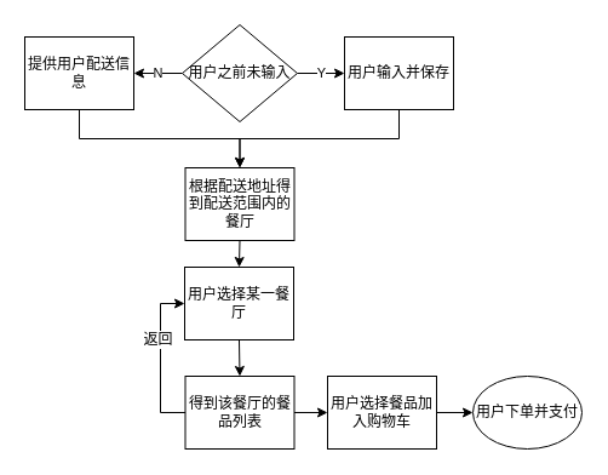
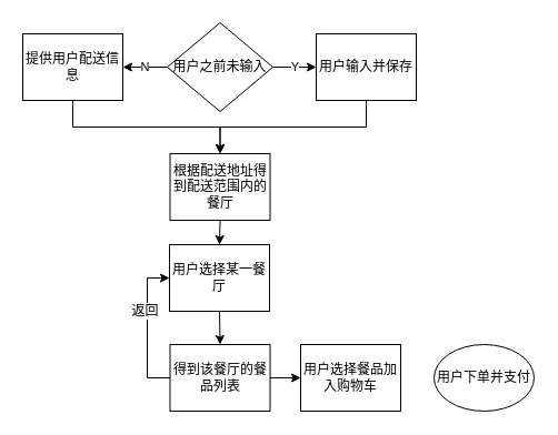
  <mxCell id="0" />
  <mxCell id="1" parent="0" />
  <mxCell id="2" value="N" style="edgeStyle=orthogonalEdgeStyle;rounded=0;orthogonalLoop=1;jettySize=auto;html=1;exitX=0;exitY=0.5;exitDx=0;exitDy=0;entryX=1;entryY=0.5;entryDx=0;entryDy=0;" edge="1" parent="1" source="4" target="6"><mxGeometry relative="1" as="geometry" /></mxCell>
  <mxCell id="3" value="Y" style="edgeStyle=orthogonalEdgeStyle;rounded=0;orthogonalLoop=1;jettySize=auto;html=1;exitX=1;exitY=0.5;exitDx=0;exitDy=0;entryX=0;entryY=0.5;entryDx=0;entryDy=0;" edge="1" parent="1" source="4" target="8"><mxGeometry relative="1" as="geometry" /></mxCell>
  <mxCell id="4" value="用户之前未输入" style="rhombus;whiteSpace=wrap;html=1;" vertex="1" parent="1"><mxGeometry x="150" y="20" width="95" height="80" as="geometry" /></mxCell>
  <mxCell id="5" style="edgeStyle=orthogonalEdgeStyle;rounded=0;orthogonalLoop=1;jettySize=auto;html=1;exitX=0.5;exitY=1;exitDx=0;exitDy=0;entryX=0.5;entryY=0;entryDx=0;entryDy=0;" edge="1" parent="1" source="6" target="10"><mxGeometry relative="1" as="geometry" /></mxCell>
  <mxCell id="6" value="提供用户配送信息" style="rounded=0;whiteSpace=wrap;html=1;" vertex="1" parent="1"><mxGeometry x="20" y="30" width="90" height="60" as="geometry" /></mxCell>
  <mxCell id="7" style="edgeStyle=orthogonalEdgeStyle;rounded=0;orthogonalLoop=1;jettySize=auto;html=1;exitX=0.5;exitY=1;exitDx=0;exitDy=0;entryX=0.5;entryY=0;entryDx=0;entryDy=0;" edge="1" parent="1" source="8" target="10"><mxGeometry relative="1" as="geometry" /></mxCell>
  <mxCell id="8" value="用户输入并保存" style="rounded=0;whiteSpace=wrap;html=1;" vertex="1" parent="1"><mxGeometry x="284" y="30" width="90" height="60" as="geometry" /></mxCell>
  <mxCell id="9" style="edgeStyle=orthogonalEdgeStyle;rounded=0;orthogonalLoop=1;jettySize=auto;html=1;exitX=0.5;exitY=1;exitDx=0;exitDy=0;entryX=0.5;entryY=0;entryDx=0;entryDy=0;" edge="1" parent="1" source="10" target="16"><mxGeometry relative="1" as="geometry" /></mxCell>
  <mxCell id="10" value="根据配送地址得到配送范围内的餐厅" style="rounded=0;whiteSpace=wrap;html=1;" vertex="1" parent="1"><mxGeometry x="152.5" y="138" width="90" height="60" as="geometry" /></mxCell>
  <mxCell id="11" style="edgeStyle=orthogonalEdgeStyle;rounded=0;orthogonalLoop=1;jettySize=auto;html=1;exitX=0;exitY=0.5;exitDx=0;exitDy=0;entryX=0;entryY=0.5;entryDx=0;entryDy=0;" edge="1" parent="1" source="14" target="16"><mxGeometry relative="1" as="geometry" /></mxCell>
  <mxCell id="12" value="返回" style="text;html=1;align=center;verticalAlign=middle;resizable=0;points=[];labelBackgroundColor=#ffffff;" vertex="1" connectable="0" parent="11"><mxGeometry x="0.234" y="3" relative="1" as="geometry"><mxPoint as="offset" /></mxGeometry></mxCell>
  <mxCell id="13" style="edgeStyle=orthogonalEdgeStyle;rounded=0;orthogonalLoop=1;jettySize=auto;html=1;exitX=1;exitY=0.5;exitDx=0;exitDy=0;entryX=0;entryY=0.5;entryDx=0;entryDy=0;" edge="1" parent="1" source="14" target="18"><mxGeometry relative="1" as="geometry" /></mxCell>
  <mxCell id="14" value="得到该餐厅的餐品列表" style="rounded=0;whiteSpace=wrap;html=1;" vertex="1" parent="1"><mxGeometry x="152.5" y="310" width="90" height="60" as="geometry" /></mxCell>
  <mxCell id="15" style="edgeStyle=orthogonalEdgeStyle;rounded=0;orthogonalLoop=1;jettySize=auto;html=1;exitX=0.5;exitY=1;exitDx=0;exitDy=0;entryX=0.5;entryY=0;entryDx=0;entryDy=0;" edge="1" parent="1" source="16" target="14"><mxGeometry relative="1" as="geometry" /></mxCell>
  <mxCell id="16" value="用户选择某一餐厅" style="rounded=0;whiteSpace=wrap;html=1;" vertex="1" parent="1"><mxGeometry x="152" y="220" width="90" height="60" as="geometry" /></mxCell>
- <mxCell id="17" style="edgeStyle=orthogonalEdgeStyle;rounded=0;orthogonalLoop=1;jettySize=auto;html=1;exitX=1;exitY=0.5;exitDx=0;exitDy=0;entryX=0;entryY=0.5;entryDx=0;entryDy=0;" edge="1" parent="1" source="18" target="19"><mxGeometry relative="1" as="geometry" /></mxCell>
  <mxCell id="18" value="用户选择餐品加入购物车" style="rounded=0;whiteSpace=wrap;html=1;" vertex="1" parent="1"><mxGeometry x="270" y="310" width="90" height="60" as="geometry" /></mxCell>
  <mxCell id="19" value="用户下单并支付" style="ellipse;whiteSpace=wrap;html=1;" vertex="1" parent="1"><mxGeometry x="390" y="310" width="90" height="60" as="geometry" /></mxCell>
